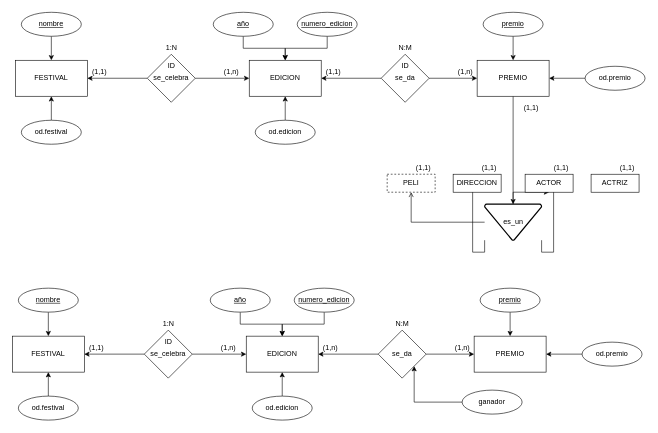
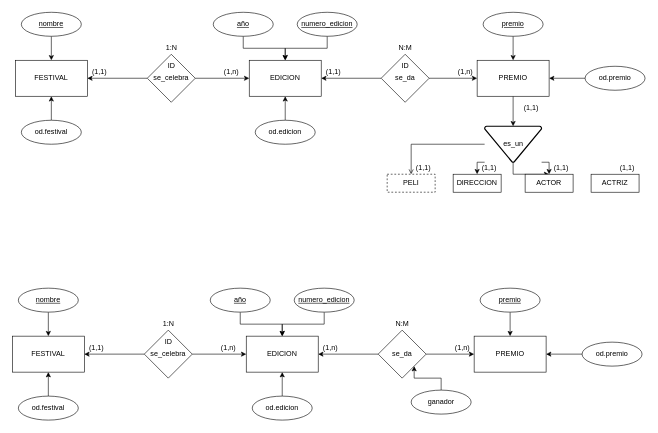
  <mxCell id="0" />
  <mxCell id="1" parent="0" />
  <mxCell id="2" value="FESTIVAL" style="rounded=0;whiteSpace=wrap;html=1;" vertex="1" parent="1"><mxGeometry x="25" y="100" width="120" height="60" as="geometry" /></mxCell>
  <mxCell id="3" value="" style="edgeStyle=orthogonalEdgeStyle;rounded=0;orthogonalLoop=1;jettySize=auto;html=1;" edge="1" parent="1" source="5" target="6"><mxGeometry relative="1" as="geometry" /></mxCell>
  <mxCell id="4" value="" style="edgeStyle=orthogonalEdgeStyle;rounded=0;orthogonalLoop=1;jettySize=auto;html=1;" edge="1" parent="1" source="5" target="2"><mxGeometry relative="1" as="geometry" /></mxCell>
  <mxCell id="5" value="se_celebra" style="rhombus;whiteSpace=wrap;html=1;rounded=0;" vertex="1" parent="1"><mxGeometry x="245" y="90" width="80" height="80" as="geometry" /></mxCell>
  <mxCell id="6" value="EDICION" style="whiteSpace=wrap;html=1;rounded=0;" vertex="1" parent="1"><mxGeometry x="415" y="100" width="120" height="60" as="geometry" /></mxCell>
  <mxCell id="7" value="" style="edgeStyle=orthogonalEdgeStyle;rounded=0;orthogonalLoop=1;jettySize=auto;html=1;" edge="1" parent="1" source="8" target="2"><mxGeometry relative="1" as="geometry" /></mxCell>
  <mxCell id="8" value="nombre" style="ellipse;whiteSpace=wrap;html=1;align=center;fontStyle=4;" vertex="1" parent="1"><mxGeometry x="35" y="20" width="100" height="40" as="geometry" /></mxCell>
  <mxCell id="9" value="" style="edgeStyle=orthogonalEdgeStyle;rounded=0;orthogonalLoop=1;jettySize=auto;html=1;" edge="1" parent="1" source="10" target="6"><mxGeometry relative="1" as="geometry" /></mxCell>
  <mxCell id="10" value="año" style="ellipse;whiteSpace=wrap;html=1;align=center;fontStyle=4;" vertex="1" parent="1"><mxGeometry x="355" y="20" width="100" height="40" as="geometry" /></mxCell>
  <mxCell id="11" style="edgeStyle=orthogonalEdgeStyle;rounded=0;orthogonalLoop=1;jettySize=auto;html=1;entryX=0.5;entryY=0;entryDx=0;entryDy=0;" edge="1" parent="1" source="12" target="6"><mxGeometry relative="1" as="geometry" /></mxCell>
  <mxCell id="12" value="numero_edicion" style="ellipse;whiteSpace=wrap;html=1;align=center;fontStyle=4;" vertex="1" parent="1"><mxGeometry x="495" y="20" width="100" height="40" as="geometry" /></mxCell>
  <mxCell id="13" value="" style="edgeStyle=orthogonalEdgeStyle;rounded=0;orthogonalLoop=1;jettySize=auto;html=1;" edge="1" parent="1" source="15" target="17"><mxGeometry relative="1" as="geometry" /></mxCell>
  <mxCell id="14" value="" style="edgeStyle=orthogonalEdgeStyle;rounded=0;orthogonalLoop=1;jettySize=auto;html=1;" edge="1" parent="1" source="15" target="6"><mxGeometry relative="1" as="geometry" /></mxCell>
  <mxCell id="15" value="se_da" style="rhombus;whiteSpace=wrap;html=1;rounded=0;" vertex="1" parent="1"><mxGeometry x="635" y="90" width="80" height="80" as="geometry" /></mxCell>
  <mxCell id="16" value="" style="edgeStyle=orthogonalEdgeStyle;rounded=0;orthogonalLoop=1;jettySize=auto;html=1;" edge="1" parent="1" source="17" target="38"><mxGeometry relative="1" as="geometry" /></mxCell>
  <mxCell id="17" value="PREMIO" style="whiteSpace=wrap;html=1;rounded=0;" vertex="1" parent="1"><mxGeometry x="795" y="100" width="120" height="60" as="geometry" /></mxCell>
  <mxCell id="18" value="" style="edgeStyle=orthogonalEdgeStyle;rounded=0;orthogonalLoop=1;jettySize=auto;html=1;" edge="1" parent="1" source="19" target="17"><mxGeometry relative="1" as="geometry" /></mxCell>
  <mxCell id="19" value="premio" style="ellipse;whiteSpace=wrap;html=1;align=center;fontStyle=4;" vertex="1" parent="1"><mxGeometry x="805" y="20" width="100" height="40" as="geometry" /></mxCell>
  <mxCell id="20" value="" style="edgeStyle=orthogonalEdgeStyle;rounded=0;orthogonalLoop=1;jettySize=auto;html=1;" edge="1" parent="1" source="21" target="2"><mxGeometry relative="1" as="geometry" /></mxCell>
  <mxCell id="21" value="od.festival" style="ellipse;whiteSpace=wrap;html=1;align=center;" vertex="1" parent="1"><mxGeometry x="35" y="200" width="100" height="40" as="geometry" /></mxCell>
  <mxCell id="22" value="" style="edgeStyle=orthogonalEdgeStyle;rounded=0;orthogonalLoop=1;jettySize=auto;html=1;" edge="1" parent="1" source="23" target="6"><mxGeometry relative="1" as="geometry" /></mxCell>
  <mxCell id="23" value="od.edicion" style="ellipse;whiteSpace=wrap;html=1;align=center;" vertex="1" parent="1"><mxGeometry x="425" y="200" width="100" height="40" as="geometry" /></mxCell>
  <mxCell id="24" value="" style="edgeStyle=orthogonalEdgeStyle;rounded=0;orthogonalLoop=1;jettySize=auto;html=1;" edge="1" parent="1" source="25" target="17"><mxGeometry relative="1" as="geometry" /></mxCell>
  <mxCell id="25" value="od.premio" style="ellipse;whiteSpace=wrap;html=1;align=center;" vertex="1" parent="1"><mxGeometry x="975" y="110" width="100" height="40" as="geometry" /></mxCell>
  <mxCell id="26" value="(1,n)" style="text;html=1;align=center;verticalAlign=middle;resizable=0;points=[];autosize=1;strokeColor=none;fillColor=none;" vertex="1" parent="1"><mxGeometry x="365" y="110" width="40" height="20" as="geometry" /></mxCell>
  <mxCell id="27" value="(1,1)" style="text;html=1;align=center;verticalAlign=middle;resizable=0;points=[];autosize=1;strokeColor=none;fillColor=none;" vertex="1" parent="1"><mxGeometry x="145" y="110" width="40" height="20" as="geometry" /></mxCell>
  <mxCell id="28" value="(1,n)" style="text;html=1;align=center;verticalAlign=middle;resizable=0;points=[];autosize=1;strokeColor=none;fillColor=none;" vertex="1" parent="1"><mxGeometry x="755" y="110" width="40" height="20" as="geometry" /></mxCell>
  <mxCell id="29" value="(1,1)" style="text;html=1;align=center;verticalAlign=middle;resizable=0;points=[];autosize=1;strokeColor=none;fillColor=none;" vertex="1" parent="1"><mxGeometry x="535" y="110" width="40" height="20" as="geometry" /></mxCell>
  <mxCell id="30" value="1:N" style="text;html=1;align=center;verticalAlign=middle;resizable=0;points=[];autosize=1;strokeColor=none;fillColor=none;" vertex="1" parent="1"><mxGeometry x="270" y="70" width="30" height="20" as="geometry" /></mxCell>
  <mxCell id="31" value="N:M" style="text;html=1;align=center;verticalAlign=middle;resizable=0;points=[];autosize=1;strokeColor=none;fillColor=none;" vertex="1" parent="1"><mxGeometry x="655" y="70" width="40" height="20" as="geometry" /></mxCell>
  <mxCell id="32" value="ID" style="text;html=1;align=center;verticalAlign=middle;resizable=0;points=[];autosize=1;strokeColor=none;fillColor=none;" vertex="1" parent="1"><mxGeometry x="270" y="100" width="30" height="20" as="geometry" /></mxCell>
  <mxCell id="33" value="ID" style="text;html=1;align=center;verticalAlign=middle;resizable=0;points=[];autosize=1;strokeColor=none;fillColor=none;" vertex="1" parent="1"><mxGeometry x="660" y="100" width="30" height="20" as="geometry" /></mxCell>
  <mxCell id="34" style="edgeStyle=orthogonalEdgeStyle;rounded=0;orthogonalLoop=1;jettySize=auto;html=1;exitX=0;exitY=0.5;exitDx=0;exitDy=0;exitPerimeter=0;endArrow=open;" edge="1" parent="1" source="38" target="39"><mxGeometry relative="1" as="geometry"><mxPoint x="725" y="290" as="targetPoint" /></mxGeometry></mxCell>
  <mxCell id="35" style="edgeStyle=orthogonalEdgeStyle;rounded=0;orthogonalLoop=1;jettySize=auto;html=1;exitX=0;exitY=1;exitDx=0;exitDy=0;exitPerimeter=0;" edge="1" parent="1" source="38"><mxGeometry relative="1" as="geometry"><mxPoint x="795" y="290" as="targetPoint" /></mxGeometry></mxCell>
  <mxCell id="36" style="edgeStyle=orthogonalEdgeStyle;rounded=0;orthogonalLoop=1;jettySize=auto;html=1;exitX=1;exitY=1;exitDx=0;exitDy=0;exitPerimeter=0;" edge="1" parent="1" source="38"><mxGeometry relative="1" as="geometry"><mxPoint x="915" y="290" as="targetPoint" /></mxGeometry></mxCell>
  <mxCell id="37" style="edgeStyle=orthogonalEdgeStyle;rounded=0;orthogonalLoop=1;jettySize=auto;html=1;" edge="1" parent="1" source="38" target="41"><mxGeometry relative="1" as="geometry"><mxPoint x="985" y="290" as="targetPoint" /></mxGeometry></mxCell>
- <mxCell id="38" value="es_un" style="strokeWidth=2;html=1;shape=mxgraph.flowchart.merge_or_storage;whiteSpace=wrap;" vertex="1" parent="1"><mxGeometry x="807.5" y="340" width="95" height="60" as="geometry" /></mxCell>
+ <mxCell id="38" value="es_un" style="strokeWidth=2;html=1;shape=mxgraph.flowchart.merge_or_storage;whiteSpace=wrap;" vertex="1" parent="1"><mxGeometry x="807.5" y="210" width="95" height="60" as="geometry" /></mxCell>
  <mxCell id="39" value="PELI" style="rounded=0;whiteSpace=wrap;html=1;dashed=1;" vertex="1" parent="1"><mxGeometry x="645" y="290" width="80" height="30" as="geometry" /></mxCell>
  <mxCell id="40" value="DIRECCION" style="rounded=0;whiteSpace=wrap;html=1;" vertex="1" parent="1"><mxGeometry x="755" y="290" width="80" height="30" as="geometry" /></mxCell>
  <mxCell id="41" value="ACTOR" style="rounded=0;whiteSpace=wrap;html=1;" vertex="1" parent="1"><mxGeometry x="875" y="290" width="80" height="30" as="geometry" /></mxCell>
  <mxCell id="42" value="ACTRIZ" style="rounded=0;whiteSpace=wrap;html=1;" vertex="1" parent="1"><mxGeometry x="985" y="290" width="80" height="30" as="geometry" /></mxCell>
  <mxCell id="43" value="(1,1)" style="text;html=1;align=center;verticalAlign=middle;resizable=0;points=[];autosize=1;strokeColor=none;fillColor=none;" vertex="1" parent="1"><mxGeometry x="865" y="170" width="40" height="20" as="geometry" /></mxCell>
  <mxCell id="44" value="(1,1)" style="text;html=1;align=center;verticalAlign=middle;resizable=0;points=[];autosize=1;strokeColor=none;fillColor=none;" vertex="1" parent="1"><mxGeometry x="685" y="270" width="40" height="20" as="geometry" /></mxCell>
  <mxCell id="45" value="(1,1)" style="text;html=1;align=center;verticalAlign=middle;resizable=0;points=[];autosize=1;strokeColor=none;fillColor=none;" vertex="1" parent="1"><mxGeometry x="795" y="270" width="40" height="20" as="geometry" /></mxCell>
  <mxCell id="46" value="(1,1)" style="text;html=1;align=center;verticalAlign=middle;resizable=0;points=[];autosize=1;strokeColor=none;fillColor=none;" vertex="1" parent="1"><mxGeometry x="915" y="270" width="40" height="20" as="geometry" /></mxCell>
  <mxCell id="47" value="(1,1)" style="text;html=1;align=center;verticalAlign=middle;resizable=0;points=[];autosize=1;strokeColor=none;fillColor=none;" vertex="1" parent="1"><mxGeometry x="1025" y="270" width="40" height="20" as="geometry" /></mxCell>
  <mxCell id="48" value="FESTIVAL" style="rounded=0;whiteSpace=wrap;html=1;" vertex="1" parent="1"><mxGeometry x="20" y="560" width="120" height="60" as="geometry" /></mxCell>
  <mxCell id="49" value="" style="edgeStyle=orthogonalEdgeStyle;rounded=0;orthogonalLoop=1;jettySize=auto;html=1;" edge="1" parent="1" source="51" target="52"><mxGeometry relative="1" as="geometry" /></mxCell>
  <mxCell id="50" value="" style="edgeStyle=orthogonalEdgeStyle;rounded=0;orthogonalLoop=1;jettySize=auto;html=1;" edge="1" parent="1" source="51" target="48"><mxGeometry relative="1" as="geometry" /></mxCell>
  <mxCell id="51" value="se_celebra" style="rhombus;whiteSpace=wrap;html=1;rounded=0;" vertex="1" parent="1"><mxGeometry x="240" y="550" width="80" height="80" as="geometry" /></mxCell>
  <mxCell id="52" value="EDICION" style="whiteSpace=wrap;html=1;rounded=0;" vertex="1" parent="1"><mxGeometry x="410" y="560" width="120" height="60" as="geometry" /></mxCell>
  <mxCell id="53" value="" style="edgeStyle=orthogonalEdgeStyle;rounded=0;orthogonalLoop=1;jettySize=auto;html=1;" edge="1" parent="1" source="54" target="48"><mxGeometry relative="1" as="geometry" /></mxCell>
  <mxCell id="54" value="nombre" style="ellipse;whiteSpace=wrap;html=1;align=center;fontStyle=4;" vertex="1" parent="1"><mxGeometry x="30" y="480" width="100" height="40" as="geometry" /></mxCell>
  <mxCell id="55" value="" style="edgeStyle=orthogonalEdgeStyle;rounded=0;orthogonalLoop=1;jettySize=auto;html=1;" edge="1" parent="1" source="56" target="52"><mxGeometry relative="1" as="geometry" /></mxCell>
  <mxCell id="56" value="año" style="ellipse;whiteSpace=wrap;html=1;align=center;fontStyle=4;" vertex="1" parent="1"><mxGeometry x="350" y="480" width="100" height="40" as="geometry" /></mxCell>
  <mxCell id="57" style="edgeStyle=orthogonalEdgeStyle;rounded=0;orthogonalLoop=1;jettySize=auto;html=1;entryX=0.5;entryY=0;entryDx=0;entryDy=0;" edge="1" parent="1" source="58" target="52"><mxGeometry relative="1" as="geometry" /></mxCell>
  <mxCell id="58" value="numero_edicion" style="ellipse;whiteSpace=wrap;html=1;align=center;fontStyle=4;" vertex="1" parent="1"><mxGeometry x="490" y="480" width="100" height="40" as="geometry" /></mxCell>
  <mxCell id="59" value="" style="edgeStyle=orthogonalEdgeStyle;rounded=0;orthogonalLoop=1;jettySize=auto;html=1;" edge="1" parent="1" source="61" target="62"><mxGeometry relative="1" as="geometry" /></mxCell>
  <mxCell id="60" value="" style="edgeStyle=orthogonalEdgeStyle;rounded=0;orthogonalLoop=1;jettySize=auto;html=1;" edge="1" parent="1" source="61" target="52"><mxGeometry relative="1" as="geometry" /></mxCell>
  <mxCell id="61" value="se_da" style="rhombus;whiteSpace=wrap;html=1;rounded=0;" vertex="1" parent="1"><mxGeometry x="630" y="550" width="80" height="80" as="geometry" /></mxCell>
  <mxCell id="62" value="PREMIO" style="whiteSpace=wrap;html=1;rounded=0;" vertex="1" parent="1"><mxGeometry x="790" y="560" width="120" height="60" as="geometry" /></mxCell>
  <mxCell id="63" value="" style="edgeStyle=orthogonalEdgeStyle;rounded=0;orthogonalLoop=1;jettySize=auto;html=1;" edge="1" parent="1" source="64" target="62"><mxGeometry relative="1" as="geometry" /></mxCell>
  <mxCell id="64" value="premio" style="ellipse;whiteSpace=wrap;html=1;align=center;fontStyle=4;" vertex="1" parent="1"><mxGeometry x="800" y="480" width="100" height="40" as="geometry" /></mxCell>
  <mxCell id="65" value="" style="edgeStyle=orthogonalEdgeStyle;rounded=0;orthogonalLoop=1;jettySize=auto;html=1;" edge="1" parent="1" source="66" target="48"><mxGeometry relative="1" as="geometry" /></mxCell>
  <mxCell id="66" value="od.festival" style="ellipse;whiteSpace=wrap;html=1;align=center;" vertex="1" parent="1"><mxGeometry x="30" y="660" width="100" height="40" as="geometry" /></mxCell>
  <mxCell id="67" value="" style="edgeStyle=orthogonalEdgeStyle;rounded=0;orthogonalLoop=1;jettySize=auto;html=1;" edge="1" parent="1" source="68" target="52"><mxGeometry relative="1" as="geometry" /></mxCell>
  <mxCell id="68" value="od.edicion" style="ellipse;whiteSpace=wrap;html=1;align=center;" vertex="1" parent="1"><mxGeometry x="420" y="660" width="100" height="40" as="geometry" /></mxCell>
  <mxCell id="69" value="" style="edgeStyle=orthogonalEdgeStyle;rounded=0;orthogonalLoop=1;jettySize=auto;html=1;" edge="1" parent="1" source="70" target="62"><mxGeometry relative="1" as="geometry" /></mxCell>
  <mxCell id="70" value="od.premio" style="ellipse;whiteSpace=wrap;html=1;align=center;" vertex="1" parent="1"><mxGeometry x="970" y="570" width="100" height="40" as="geometry" /></mxCell>
  <mxCell id="71" value="(1,n)" style="text;html=1;align=center;verticalAlign=middle;resizable=0;points=[];autosize=1;strokeColor=none;fillColor=none;" vertex="1" parent="1"><mxGeometry x="360" y="570" width="40" height="20" as="geometry" /></mxCell>
  <mxCell id="72" value="(1,1)" style="text;html=1;align=center;verticalAlign=middle;resizable=0;points=[];autosize=1;strokeColor=none;fillColor=none;" vertex="1" parent="1"><mxGeometry x="140" y="570" width="40" height="20" as="geometry" /></mxCell>
  <mxCell id="73" value="(1,n)" style="text;html=1;align=center;verticalAlign=middle;resizable=0;points=[];autosize=1;strokeColor=none;fillColor=none;" vertex="1" parent="1"><mxGeometry x="750" y="570" width="40" height="20" as="geometry" /></mxCell>
  <mxCell id="74" value="(1,n)" style="text;html=1;align=center;verticalAlign=middle;resizable=0;points=[];autosize=1;strokeColor=none;fillColor=none;" vertex="1" parent="1"><mxGeometry x="530" y="570" width="40" height="20" as="geometry" /></mxCell>
  <mxCell id="75" value="1:N" style="text;html=1;align=center;verticalAlign=middle;resizable=0;points=[];autosize=1;strokeColor=none;fillColor=none;" vertex="1" parent="1"><mxGeometry x="265" y="530" width="30" height="20" as="geometry" /></mxCell>
  <mxCell id="76" value="N:M" style="text;html=1;align=center;verticalAlign=middle;resizable=0;points=[];autosize=1;strokeColor=none;fillColor=none;" vertex="1" parent="1"><mxGeometry x="650" y="530" width="40" height="20" as="geometry" /></mxCell>
  <mxCell id="77" value="ID" style="text;html=1;align=center;verticalAlign=middle;resizable=0;points=[];autosize=1;strokeColor=none;fillColor=none;" vertex="1" parent="1"><mxGeometry x="265" y="560" width="30" height="20" as="geometry" /></mxCell>
  <mxCell id="78" style="edgeStyle=orthogonalEdgeStyle;rounded=0;orthogonalLoop=1;jettySize=auto;html=1;entryX=1;entryY=1;entryDx=0;entryDy=0;" edge="1" parent="1" source="79" target="61"><mxGeometry relative="1" as="geometry" /></mxCell>
- <mxCell id="79" value="ganador" style="ellipse;whiteSpace=wrap;html=1;align=center;" vertex="1" parent="1"><mxGeometry x="770" y="650" width="100" height="40" as="geometry" /></mxCell>
+ <mxCell id="79" value="ganador" style="ellipse;whiteSpace=wrap;html=1;align=center;" vertex="1" parent="1"><mxGeometry x="685" y="650" width="100" height="40" as="geometry" /></mxCell>
